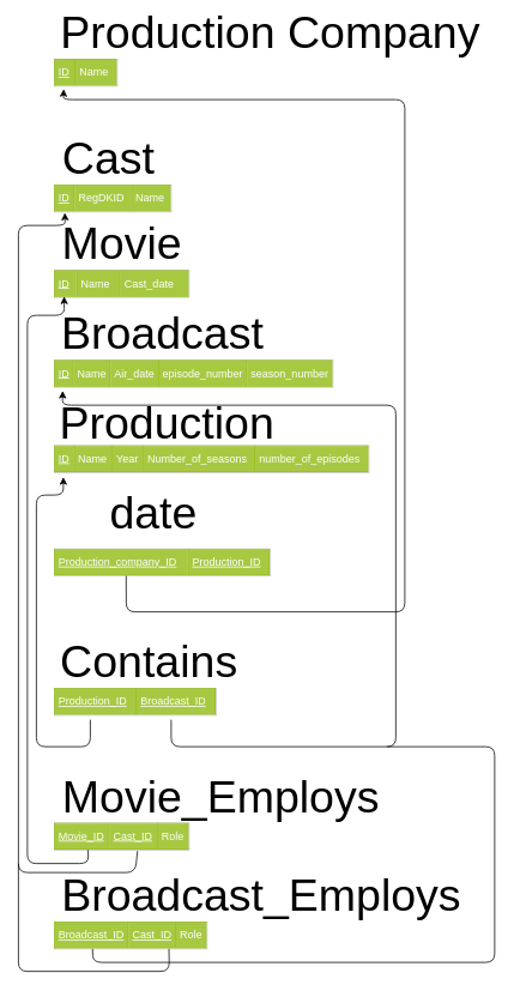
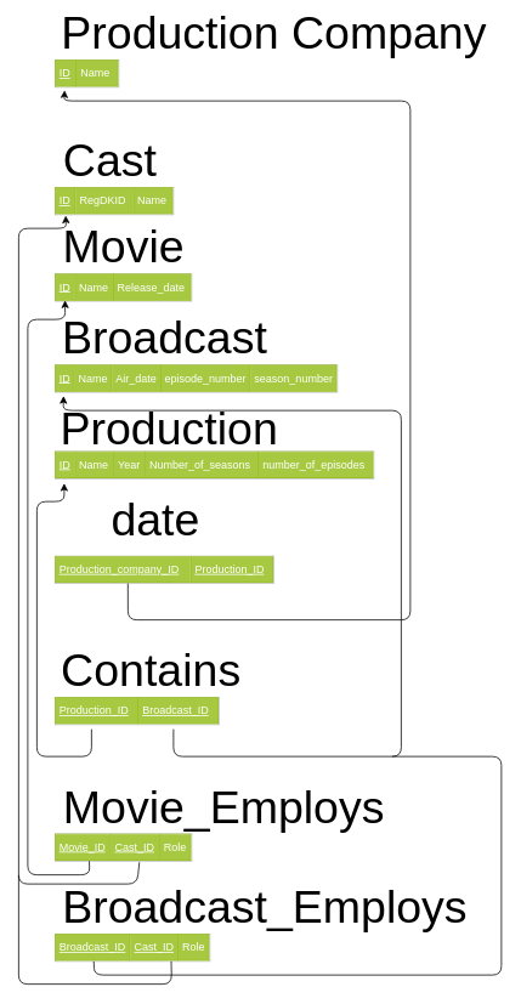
  <mxCell id="0" />
  <mxCell id="1" parent="0" />
  <mxCell id="2" value="&lt;table border=&quot;1&quot; width=&quot;100%&quot; cellpadding=&quot;4&quot; style=&quot;width: 100% ; height: 100% ; border-collapse: collapse&quot;&gt;&lt;tbody&gt;&lt;tr style=&quot;background-color: #a7c942 ; color: #ffffff ; border: 1px solid #98bf21&quot;&gt;&lt;td&gt;&lt;u&gt;ID&lt;/u&gt;&lt;/td&gt;&lt;td&gt;Name&lt;/td&gt;&lt;td&gt;Year&lt;/td&gt;&lt;td&gt;Number_of_seasons&lt;/td&gt;&lt;td&gt;number_of_episodes&lt;/td&gt;&lt;/tr&gt;&lt;/tbody&gt;&lt;/table&gt;" style="text;html=1;strokeColor=#c0c0c0;fillColor=#ffffff;overflow=fill;rounded=0;" vertex="1" parent="1"><mxGeometry x="60" y="495" width="350" height="30" as="geometry" /></mxCell>
  <mxCell id="3" value="&lt;font style=&quot;font-size: 50px&quot;&gt;Production&lt;/font&gt;" style="text;html=1;align=center;verticalAlign=middle;resizable=0;points=[];autosize=1;fontSize=13;" vertex="1" parent="1"><mxGeometry x="60" y="455" width="250" height="30" as="geometry" /></mxCell>
  <mxCell id="4" value="&lt;font style=&quot;font-size: 50px&quot;&gt;Cast&lt;/font&gt;" style="text;html=1;align=center;verticalAlign=middle;resizable=0;points=[];autosize=1;fontSize=13;" vertex="1" parent="1"><mxGeometry x="60" y="160" width="120" height="30" as="geometry" /></mxCell>
  <mxCell id="5" value="&lt;table border=&quot;1&quot; width=&quot;100%&quot; cellpadding=&quot;4&quot; style=&quot;width: 100% ; height: 100% ; border-collapse: collapse&quot;&gt;&lt;tbody&gt;&lt;tr style=&quot;background-color: #a7c942 ; color: #ffffff ; border: 1px solid #98bf21&quot;&gt;&lt;td&gt;&lt;u&gt;ID&lt;/u&gt;&lt;/td&gt;&lt;td&gt;RegDKID&lt;/td&gt;&lt;td&gt;Name&lt;/td&gt;&lt;/tr&gt;&lt;/tbody&gt;&lt;/table&gt;" style="text;html=1;strokeColor=#c0c0c0;fillColor=#ffffff;overflow=fill;rounded=0;" vertex="1" parent="1"><mxGeometry x="60" y="205" width="130" height="30" as="geometry" /></mxCell>
  <mxCell id="6" value="&lt;font style=&quot;font-size: 50px&quot;&gt;Movie&lt;/font&gt;" style="text;html=1;align=center;verticalAlign=middle;resizable=0;points=[];autosize=1;fontSize=13;" vertex="1" parent="1"><mxGeometry x="60" y="255" width="150" height="30" as="geometry" /></mxCell>
- <mxCell id="7" value="&lt;table border=&quot;1&quot; width=&quot;100%&quot; cellpadding=&quot;4&quot; style=&quot;width: 100% ; height: 100% ; border-collapse: collapse&quot;&gt;&lt;tbody&gt;&lt;tr style=&quot;background-color: #a7c942 ; color: #ffffff ; border: 1px solid #98bf21&quot;&gt;&lt;td&gt;&lt;u&gt;ID&lt;/u&gt;&lt;/td&gt;&lt;td&gt;Name&lt;/td&gt;&lt;td&gt;Cast_date&lt;/td&gt;&lt;/tr&gt;&lt;/tbody&gt;&lt;/table&gt;" style="text;html=1;strokeColor=#c0c0c0;fillColor=#ffffff;overflow=fill;rounded=0;" vertex="1" parent="1"><mxGeometry x="60" y="300" width="150" height="30" as="geometry" /></mxCell>
+ <mxCell id="7" value="&lt;table border=&quot;1&quot; width=&quot;100%&quot; cellpadding=&quot;4&quot; style=&quot;width: 100% ; height: 100% ; border-collapse: collapse&quot;&gt;&lt;tbody&gt;&lt;tr style=&quot;background-color: #a7c942 ; color: #ffffff ; border: 1px solid #98bf21&quot;&gt;&lt;td&gt;&lt;u&gt;ID&lt;/u&gt;&lt;/td&gt;&lt;td&gt;Name&lt;/td&gt;&lt;td&gt;Release_date&lt;/td&gt;&lt;/tr&gt;&lt;/tbody&gt;&lt;/table&gt;" style="text;html=1;strokeColor=#c0c0c0;fillColor=#ffffff;overflow=fill;rounded=0;" vertex="1" parent="1"><mxGeometry x="60" y="300" width="150" height="30" as="geometry" /></mxCell>
  <mxCell id="8" value="&lt;font style=&quot;font-size: 50px&quot;&gt;Broadcast&lt;/font&gt;" style="text;html=1;align=center;verticalAlign=middle;resizable=0;points=[];autosize=1;fontSize=13;" vertex="1" parent="1"><mxGeometry x="60" y="355" width="240" height="30" as="geometry" /></mxCell>
  <mxCell id="9" value="&lt;table border=&quot;1&quot; width=&quot;100%&quot; cellpadding=&quot;4&quot; style=&quot;width: 100% ; height: 100% ; border-collapse: collapse&quot;&gt;&lt;tbody&gt;&lt;tr style=&quot;background-color: #a7c942 ; color: #ffffff ; border: 1px solid #98bf21&quot;&gt;&lt;td&gt;&lt;u&gt;ID&lt;/u&gt;&lt;/td&gt;&lt;td&gt;Name&lt;/td&gt;&lt;td&gt;Air_date&lt;/td&gt;&lt;td&gt;episode_number&lt;/td&gt;&lt;td&gt;season_number&lt;/td&gt;&lt;/tr&gt;&lt;/tbody&gt;&lt;/table&gt;" style="text;html=1;strokeColor=#c0c0c0;fillColor=#ffffff;overflow=fill;rounded=0;" vertex="1" parent="1"><mxGeometry x="60" y="400" width="310" height="30" as="geometry" /></mxCell>
  <mxCell id="10" value="&lt;font style=&quot;font-size: 50px&quot;&gt;Production Company&lt;/font&gt;" style="text;html=1;align=center;verticalAlign=middle;resizable=0;points=[];autosize=1;fontSize=13;" vertex="1" parent="1"><mxGeometry x="60" y="20" width="480" height="30" as="geometry" /></mxCell>
  <mxCell id="11" value="&lt;table border=&quot;1&quot; width=&quot;100%&quot; cellpadding=&quot;4&quot; style=&quot;width: 100% ; height: 100% ; border-collapse: collapse&quot;&gt;&lt;tbody&gt;&lt;tr style=&quot;background-color: #a7c942 ; color: #ffffff ; border: 1px solid #98bf21&quot;&gt;&lt;td&gt;&lt;u&gt;ID&lt;/u&gt;&lt;/td&gt;&lt;td&gt;Name&lt;/td&gt;&lt;/tr&gt;&lt;/tbody&gt;&lt;/table&gt;" style="text;html=1;strokeColor=#c0c0c0;fillColor=#ffffff;overflow=fill;rounded=0;" vertex="1" parent="1"><mxGeometry x="60" y="65" width="70" height="30" as="geometry" /></mxCell>
  <mxCell id="12" value="&lt;table border=&quot;1&quot; width=&quot;100%&quot; cellpadding=&quot;4&quot; style=&quot;width: 100% ; height: 100% ; border-collapse: collapse&quot;&gt;&lt;tbody&gt;&lt;tr style=&quot;background-color: #a7c942 ; color: #ffffff ; border: 1px solid #98bf21&quot;&gt;&lt;td&gt;&lt;u&gt;Production_company_ID&lt;/u&gt;&lt;/td&gt;&lt;td&gt;&lt;u&gt;Production_ID&lt;/u&gt;&lt;/td&gt;&lt;/tr&gt;&lt;/tbody&gt;&lt;/table&gt;" style="text;html=1;strokeColor=#c0c0c0;fillColor=#ffffff;overflow=fill;rounded=0;" vertex="1" parent="1"><mxGeometry x="60" y="610" width="240" height="30" as="geometry" /></mxCell>
  <mxCell id="13" value="&lt;font style=&quot;font-size: 50px&quot;&gt;date&lt;/font&gt;" style="text;html=1;align=center;verticalAlign=middle;resizable=0;points=[];autosize=1;fontSize=13;" vertex="1" parent="1"><mxGeometry x="60" y="555" width="220" height="30" as="geometry" /></mxCell>
  <mxCell id="14" value="" style="endArrow=classic;html=1;fontSize=13;entryX=0.149;entryY=1.11;entryDx=0;entryDy=0;entryPerimeter=0;exitX=0.333;exitY=1;exitDx=0;exitDy=0;exitPerimeter=0;" edge="1" parent="1" source="12" target="11"><mxGeometry width="50" height="50" relative="1" as="geometry"><mxPoint x="140" y="650" as="sourcePoint" /><mxPoint x="310" y="130" as="targetPoint" /><Array as="points"><mxPoint x="140" y="680" /><mxPoint x="450" y="680" /><mxPoint x="450" y="110" /><mxPoint x="70" y="110" /></Array></mxGeometry></mxCell>
  <mxCell id="15" value="&lt;table border=&quot;1&quot; width=&quot;100%&quot; cellpadding=&quot;4&quot; style=&quot;width: 100% ; height: 100% ; border-collapse: collapse&quot;&gt;&lt;tbody&gt;&lt;tr style=&quot;background-color: #a7c942 ; color: #ffffff ; border: 1px solid #98bf21&quot;&gt;&lt;td&gt;&lt;u&gt;Production_ID&lt;/u&gt;&lt;/td&gt;&lt;td&gt;&lt;u&gt;Broadcast_ID&lt;/u&gt;&lt;/td&gt;&lt;/tr&gt;&lt;/tbody&gt;&lt;/table&gt;" style="text;html=1;strokeColor=#c0c0c0;fillColor=#ffffff;overflow=fill;rounded=0;" vertex="1" parent="1"><mxGeometry x="60" y="765" width="180" height="30" as="geometry" /></mxCell>
  <mxCell id="16" value="&lt;font style=&quot;font-size: 50px&quot;&gt;Contains&lt;/font&gt;" style="text;html=1;align=center;verticalAlign=middle;resizable=0;points=[];autosize=1;fontSize=13;" vertex="1" parent="1"><mxGeometry x="60" y="720" width="210" height="30" as="geometry" /></mxCell>
  <mxCell id="17" value="" style="endArrow=classic;html=1;fontSize=13;" edge="1" parent="1"><mxGeometry width="50" height="50" relative="1" as="geometry"><mxPoint x="100" y="800" as="sourcePoint" /><mxPoint x="70" y="530" as="targetPoint" /><Array as="points"><mxPoint x="100" y="830" /><mxPoint x="40" y="830" /><mxPoint x="40" y="550" /><mxPoint x="70" y="550" /></Array></mxGeometry></mxCell>
  <mxCell id="18" value="" style="endArrow=classic;html=1;fontSize=13;entryX=0.03;entryY=1.134;entryDx=0;entryDy=0;entryPerimeter=0;" edge="1" parent="1" target="9"><mxGeometry width="50" height="50" relative="1" as="geometry"><mxPoint x="190" y="800" as="sourcePoint" /><mxPoint x="180" y="580" as="targetPoint" /><Array as="points"><mxPoint x="190" y="830" /><mxPoint x="440" y="830" /><mxPoint x="440" y="450" /><mxPoint x="69" y="450" /></Array></mxGeometry></mxCell>
  <mxCell id="19" value="&lt;table border=&quot;1&quot; width=&quot;100%&quot; cellpadding=&quot;4&quot; style=&quot;width: 100% ; height: 100% ; border-collapse: collapse&quot;&gt;&lt;tbody&gt;&lt;tr style=&quot;background-color: #a7c942 ; color: #ffffff ; border: 1px solid #98bf21&quot;&gt;&lt;td&gt;&lt;u&gt;Movie_ID&lt;/u&gt;&lt;/td&gt;&lt;td&gt;&lt;u&gt;Cast_ID&lt;/u&gt;&lt;/td&gt;&lt;td&gt;Role&lt;/td&gt;&lt;/tr&gt;&lt;/tbody&gt;&lt;/table&gt;" style="text;html=1;strokeColor=#c0c0c0;fillColor=#ffffff;overflow=fill;rounded=0;" vertex="1" parent="1"><mxGeometry x="60" y="915" width="150" height="30" as="geometry" /></mxCell>
  <mxCell id="20" value="&lt;span style=&quot;font-size: 50px&quot;&gt;Movie_Employs&lt;/span&gt;" style="text;html=1;align=center;verticalAlign=middle;resizable=0;points=[];autosize=1;fontSize=13;" vertex="1" parent="1"><mxGeometry x="60" y="870" width="370" height="30" as="geometry" /></mxCell>
  <mxCell id="21" value="&lt;table border=&quot;1&quot; width=&quot;100%&quot; cellpadding=&quot;4&quot; style=&quot;width: 100% ; height: 100% ; border-collapse: collapse&quot;&gt;&lt;tbody&gt;&lt;tr style=&quot;background-color: #a7c942 ; color: #ffffff ; border: 1px solid #98bf21&quot;&gt;&lt;td&gt;&lt;u&gt;Broadcast_ID&lt;/u&gt;&lt;/td&gt;&lt;td&gt;&lt;u&gt;Cast_ID&lt;/u&gt;&lt;/td&gt;&lt;td&gt;Role&lt;/td&gt;&lt;/tr&gt;&lt;/tbody&gt;&lt;/table&gt;" style="text;html=1;strokeColor=#c0c0c0;fillColor=#ffffff;overflow=fill;rounded=0;" vertex="1" parent="1"><mxGeometry x="60" y="1025" width="170" height="30" as="geometry" /></mxCell>
  <mxCell id="22" value="&lt;span style=&quot;font-size: 50px&quot;&gt;Broadcast_Employs&lt;/span&gt;" style="text;html=1;align=center;verticalAlign=middle;resizable=0;points=[];autosize=1;fontSize=13;" vertex="1" parent="1"><mxGeometry x="60" y="980" width="460" height="30" as="geometry" /></mxCell>
  <mxCell id="23" value="" style="endArrow=classic;html=1;fontSize=13;exitX=0.25;exitY=1;exitDx=0;exitDy=0;entryX=0.073;entryY=0.967;entryDx=0;entryDy=0;entryPerimeter=0;" edge="1" parent="1" source="19" target="7"><mxGeometry width="50" height="50" relative="1" as="geometry"><mxPoint x="170" y="700" as="sourcePoint" /><mxPoint x="220" y="650" as="targetPoint" /><Array as="points"><mxPoint x="98" y="960" /><mxPoint x="30" y="960" /><mxPoint x="30" y="640" /><mxPoint x="30" y="350" /><mxPoint x="71" y="350" /></Array></mxGeometry></mxCell>
  <mxCell id="24" value="" style="endArrow=classic;html=1;fontSize=13;exitX=0.617;exitY=1.038;exitDx=0;exitDy=0;entryX=0.09;entryY=1.031;entryDx=0;entryDy=0;entryPerimeter=0;exitPerimeter=0;" edge="1" parent="1" source="19" target="5"><mxGeometry width="50" height="50" relative="1" as="geometry"><mxPoint x="120" y="790" as="sourcePoint" /><mxPoint x="170" y="740" as="targetPoint" /><Array as="points"><mxPoint x="150" y="970" /><mxPoint x="20" y="970" /><mxPoint x="20" y="250" /><mxPoint x="72" y="250" /></Array></mxGeometry></mxCell>
  <mxCell id="25" value="" style="endArrow=none;html=1;fontSize=13;exitX=0.75;exitY=1;exitDx=0;exitDy=0;endFill=0;" edge="1" parent="1" source="21"><mxGeometry width="50" height="50" relative="1" as="geometry"><mxPoint x="90" y="870" as="sourcePoint" /><mxPoint x="20" y="960" as="targetPoint" /><Array as="points"><mxPoint x="188" y="1080" /><mxPoint x="20" y="1080" /></Array></mxGeometry></mxCell>
  <mxCell id="26" value="" style="endArrow=none;html=1;fontSize=13;exitX=0.25;exitY=1;exitDx=0;exitDy=0;endFill=0;" edge="1" parent="1" source="21"><mxGeometry width="50" height="50" relative="1" as="geometry"><mxPoint x="30" y="1040" as="sourcePoint" /><mxPoint x="430" y="830" as="targetPoint" /><Array as="points"><mxPoint x="103" y="1070" /><mxPoint x="550" y="1070" /><mxPoint x="550" y="830" /></Array></mxGeometry></mxCell>
